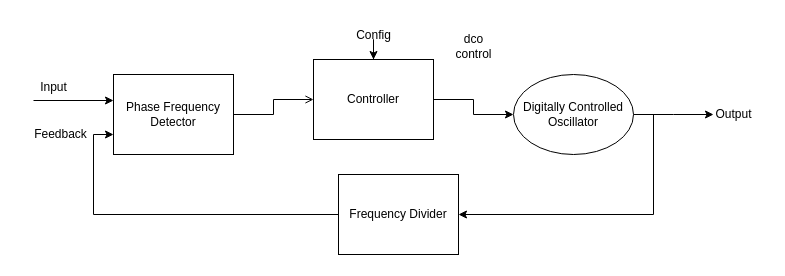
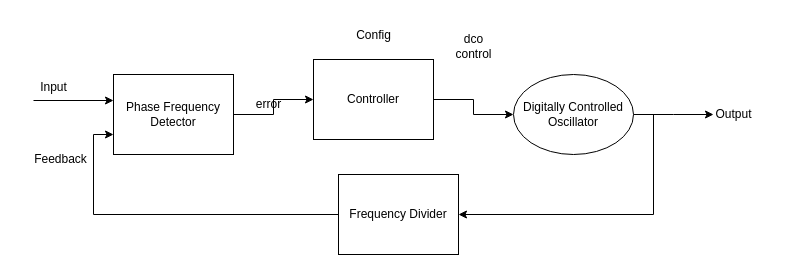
  <mxCell id="0" />
  <mxCell id="1" parent="0" />
- <mxCell id="2" style="edgeStyle=orthogonalEdgeStyle;rounded=0;orthogonalLoop=1;jettySize=auto;html=1;exitX=1;exitY=0.5;exitDx=0;exitDy=0;entryX=0;entryY=0.5;entryDx=0;entryDy=0;endArrow=open;" parent="1" source="4" target="7" edge="1"><mxGeometry relative="1" as="geometry" /></mxCell>
+ <mxCell id="2" style="edgeStyle=orthogonalEdgeStyle;rounded=0;orthogonalLoop=1;jettySize=auto;html=1;exitX=1;exitY=0.5;exitDx=0;exitDy=0;entryX=0;entryY=0.5;entryDx=0;entryDy=0;" parent="1" source="4" target="7" edge="1"><mxGeometry relative="1" as="geometry" /></mxCell>
  <mxCell id="3" style="edgeStyle=orthogonalEdgeStyle;rounded=0;orthogonalLoop=1;jettySize=auto;html=1;exitX=0;exitY=0.5;exitDx=0;exitDy=0;endArrow=none;endFill=0;startArrow=classic;startFill=1;" parent="1" edge="1"><mxGeometry relative="1" as="geometry"><mxPoint y="100" as="targetPoint" x="33" /><mxPoint x="113" y="100" as="sourcePoint" /></mxGeometry></mxCell>
  <mxCell id="4" value="Phase Frequency Detector" style="rounded=0;whiteSpace=wrap;html=1;" parent="1" vertex="1"><mxGeometry x="113" y="74" width="120" height="80" as="geometry" /></mxCell>
  <mxCell id="5" style="edgeStyle=orthogonalEdgeStyle;rounded=0;orthogonalLoop=1;jettySize=auto;html=1;exitX=1;exitY=0.5;exitDx=0;exitDy=0;" parent="1" source="7" target="10" edge="1"><mxGeometry relative="1" as="geometry" /></mxCell>
- <mxCell id="6" style="edgeStyle=orthogonalEdgeStyle;rounded=0;orthogonalLoop=1;jettySize=auto;html=1;exitX=0.5;exitY=0;exitDx=0;exitDy=0;startArrow=classic;startFill=1;endArrow=none;endFill=0;" parent="1" source="7" target="16" edge="1"><mxGeometry relative="1" as="geometry" /></mxCell>
  <mxCell id="7" value="Controller" style="rounded=0;whiteSpace=wrap;html=1;" parent="1" vertex="1"><mxGeometry x="313" y="59" width="120" height="80" as="geometry" /></mxCell>
  <mxCell id="8" style="edgeStyle=orthogonalEdgeStyle;rounded=0;orthogonalLoop=1;jettySize=auto;html=1;exitX=1;exitY=0.5;exitDx=0;exitDy=0;entryX=1;entryY=0.5;entryDx=0;entryDy=0;" parent="1" source="10" target="12" edge="1"><mxGeometry relative="1" as="geometry" /></mxCell>
  <mxCell id="9" style="edgeStyle=orthogonalEdgeStyle;rounded=0;orthogonalLoop=1;jettySize=auto;html=1;exitX=1;exitY=0.5;exitDx=0;exitDy=0;" parent="1" source="10" edge="1"><mxGeometry relative="1" as="geometry"><mxPoint x="713" y="114" as="targetPoint" /></mxGeometry></mxCell>
  <mxCell id="10" value="Digitally Controlled Oscillator" style="ellipse;whiteSpace=wrap;html=1;" parent="1" vertex="1"><mxGeometry x="513" y="74" width="120" height="80" as="geometry" /></mxCell>
  <mxCell id="11" style="edgeStyle=orthogonalEdgeStyle;rounded=0;orthogonalLoop=1;jettySize=auto;html=1;exitX=0;exitY=0.5;exitDx=0;exitDy=0;entryX=0;entryY=0.75;entryDx=0;entryDy=0;" parent="1" source="12" target="4" edge="1"><mxGeometry relative="1" as="geometry" /></mxCell>
  <mxCell id="12" value="Frequency Divider" style="rounded=0;whiteSpace=wrap;html=1;" parent="1" vertex="1"><mxGeometry x="338" y="174" width="120" height="80" as="geometry" /></mxCell>
  <mxCell id="13" value="Output" style="text;html=1;align=center;verticalAlign=middle;resizable=0;points=[];autosize=1;strokeColor=none;fillColor=none;" parent="1" vertex="1"><mxGeometry x="703" y="99" width="60" height="30" as="geometry" /></mxCell>
  <mxCell id="14" value="Input" style="text;html=1;align=center;verticalAlign=middle;resizable=0;points=[];autosize=1;strokeColor=none;fillColor=none;" parent="1" vertex="1"><mxGeometry x="28" y="72" width="50" height="30" as="geometry" /></mxCell>
- <mxCell id="15" value="Feedback" style="text;html=1;align=center;verticalAlign=middle;resizable=0;points=[];autosize=1;strokeColor=none;fillColor=none;" parent="1" vertex="1"><mxGeometry x="20" y="119" width="80" height="30" as="geometry" /></mxCell>
+ <mxCell id="15" value="Feedback" style="text;html=1;align=center;verticalAlign=middle;resizable=0;points=[];autosize=1;strokeColor=none;fillColor=none;" parent="1" vertex="1"><mxGeometry x="20" y="144" width="80" height="30" as="geometry" /></mxCell>
  <mxCell id="16" value="Config" style="text;html=1;align=center;verticalAlign=middle;resizable=0;points=[];autosize=1;strokeColor=none;fillColor=none;" parent="1" vertex="1"><mxGeometry x="343" y="20" width="60" height="30" as="geometry" /></mxCell>
+ <mxCell id="17" value="error" style="text;html=1;align=center;verticalAlign=middle;resizable=0;points=[];autosize=1;strokeColor=none;fillColor=none;" vertex="1" parent="1"><mxGeometry x="243" y="89" width="50" height="30" as="geometry" /></mxCell>
  <mxCell id="18" value="dco&lt;br&gt;control" style="text;html=1;align=center;verticalAlign=middle;resizable=0;points=[];autosize=1;strokeColor=none;fillColor=none;" vertex="1" parent="1"><mxGeometry x="443" y="26" width="60" height="40" as="geometry" /></mxCell>
